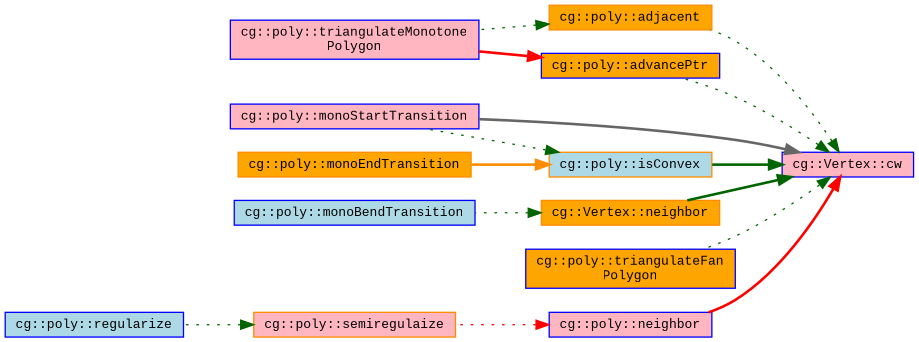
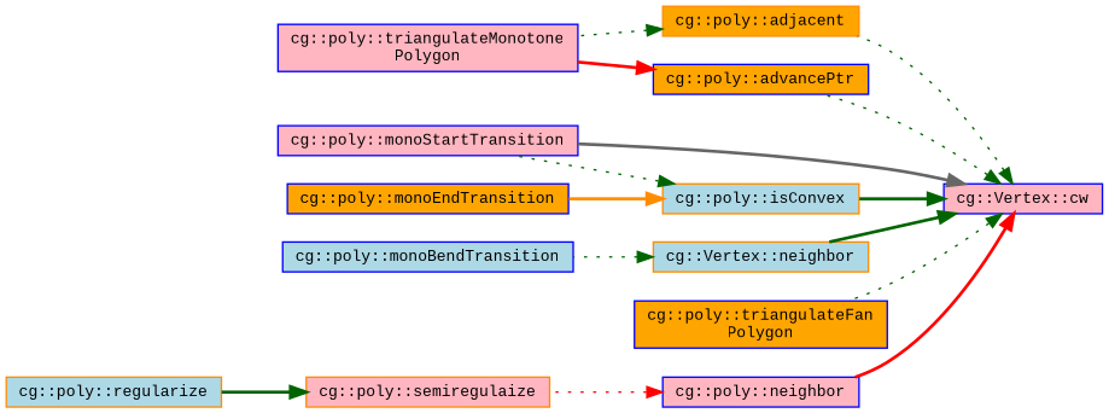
  digraph {
    fontname="Liberation Mono"
    rankdir=RL
    node [color=blue fillcolor=lightpink fontname="Liberation Mono" fontsize=10 shape=box style=filled]
    edge [color=darkgreen dir=back fontname="Liberation Mono" fontsize=10 labelfontname=Helvetica labelfontsize=10 style=dotted]
    n1 [fontcolor=black height=0.2 label="cg::Vertex::cw" width=0.4]
    n2 [color=darkorange fillcolor=orange height=0.2 label="cg::poly::adjacent" width=0.4]
    n3 [fillcolor=orange height=0.2 label="cg::poly::advancePtr" width=0.4]
    n4 [color=darkorange fillcolor=lightblue height=0.2 label="cg::poly::isConvex" width=0.4]
    n5 [height=0.2 label="cg::poly::monoStartTransition" width=0.4]
-   n6 [color=darkorange fillcolor=orange height=0.2 label="cg::Vertex::neighbor" width=0.4]
+   n6 [color=darkorange fillcolor=lightblue height=0.2 label="cg::Vertex::neighbor" width=0.4]
    n7 [fillcolor=orange height=0.2 label="cg::poly::triangulateFan\lPolygon" width=0.4]
    n8 [height=0.2 label="cg::poly::neighbor" width=0.4]
    n9 [height=0.2 label="cg::poly::triangulateMonotone\lPolygon" width=0.4]
-   n10 [color=darkorange fillcolor=orange height=0.2 label="cg::poly::monoEndTransition" width=0.4]
+   n10 [fillcolor=orange height=0.2 label="cg::poly::monoEndTransition" width=0.4]
    n11 [fillcolor=lightblue height=0.2 label="cg::poly::monoBendTransition" width=0.4]
    n12 [color=darkorange height=0.2 label="cg::poly::semiregulaize" width=0.4]
-   n13 [fillcolor=lightblue height=0.2 label="cg::poly::regularize" width=0.4]
+   n13 [color=darkorange fillcolor=lightblue height=0.2 label="cg::poly::regularize" width=0.4]
    n1 -> n2
    n1 -> n3
    n1 -> n4 [style=bold]
    n1 -> n5 [color=gray40 style=bold]
    n1 -> n6 [style=bold]
    n1 -> n7
    n1 -> n8 [color=red style=bold]
    n2 -> n9
    n3 -> n9 [color=red style=bold]
    n4 -> n5
    n4 -> n10 [color=darkorange style=bold]
    n6 -> n11
    n8 -> n12 [color=red]
-   n12 -> n13
+   n12 -> n13 [style=bold]
  }
